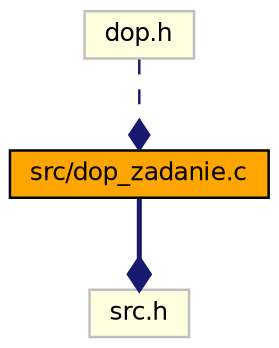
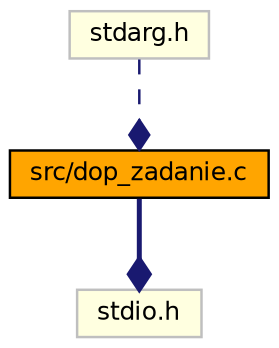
  digraph {
    node [color=grey75 fillcolor=lightyellow fontname=Helvetica fontsize=10 shape=record style=filled]
    edge [arrowhead=diamond color=midnightblue fontname=Helvetica fontsize=10 labelfontname=Helvetica labelfontsize=10]
    n1 [color=black fillcolor=orange fontcolor=black height=0.2 label="src/dop_zadanie.c" width=0.4]
-   n2 [height=0.2 label="src.h" width=0.4]
-   n3 [height=0.2 label="dop.h" width=0.4]
+   n2 [height=0.2 label="stdio.h" width=0.4]
+   n3 [height=0.2 label="stdarg.h" width=0.4]
    n1 -> n2 [style=bold]
    n3 -> n1 [style=dashed]
  }
